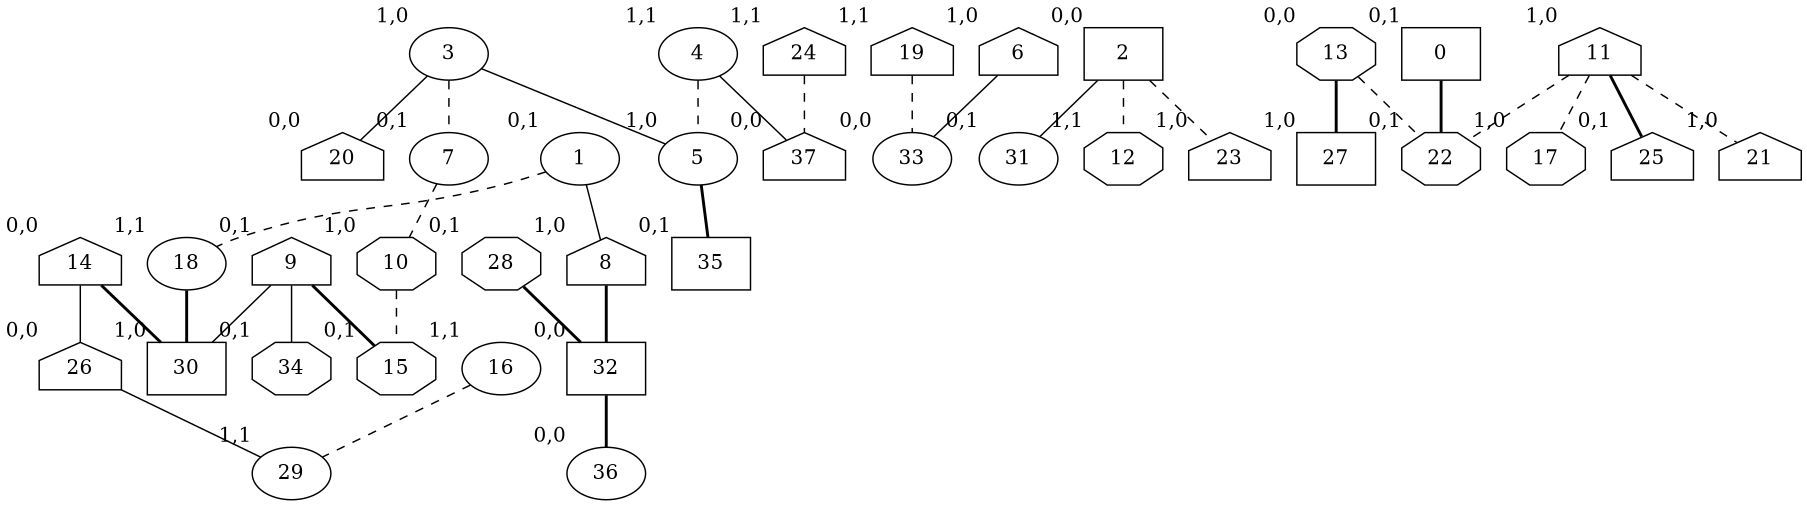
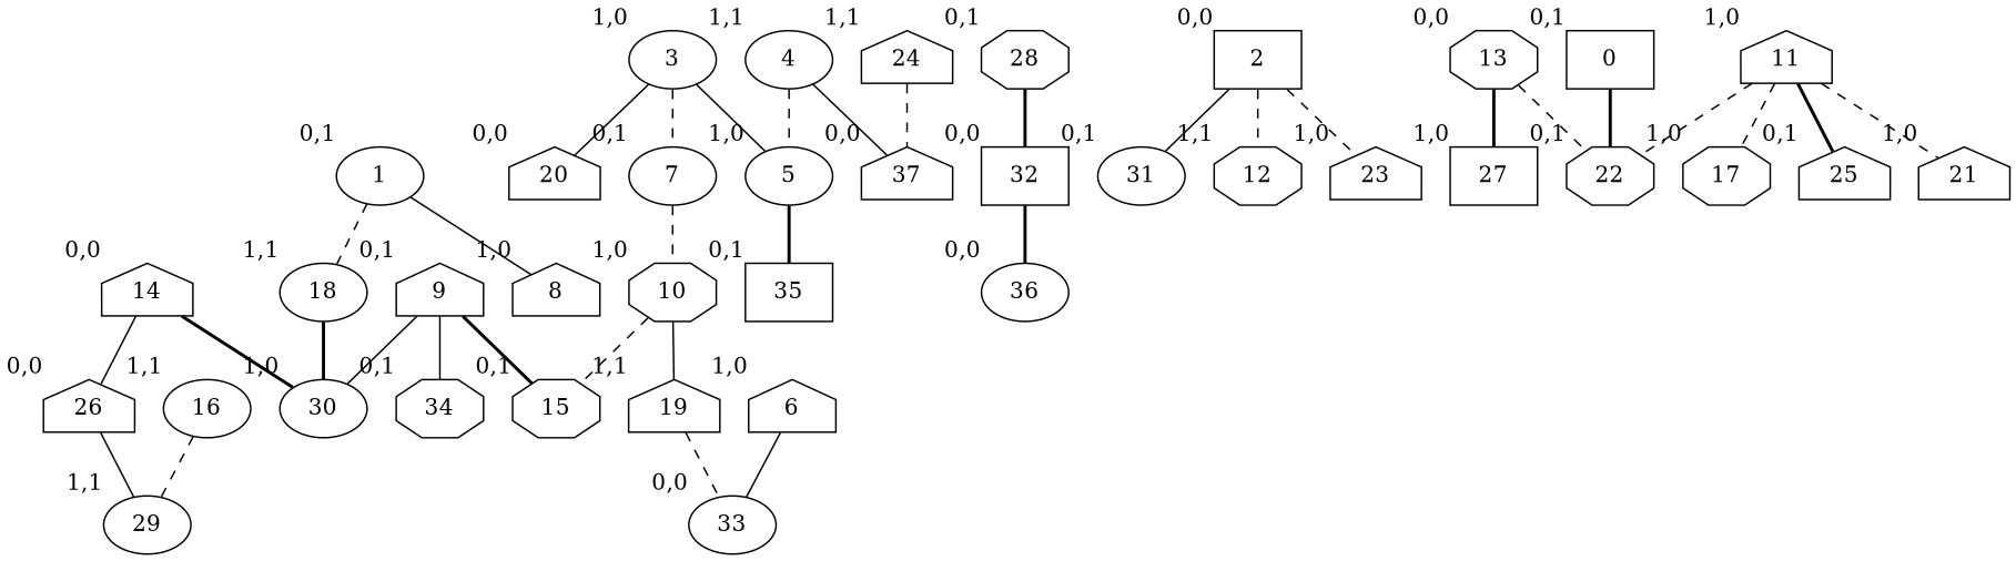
  graph {
    node [shape=house xlabel="0,1"]
    edge [style=dashed]
    34 [shape=octagon]
    14 [xlabel="0,0"]
-   30 [shape=box xlabel="1,0"]
+   30 [shape=ellipse xlabel="1,0"]
    26 [xlabel="0,0"]
    29 [shape=ellipse xlabel="1,1"]
    16 [shape=ellipse xlabel="1,1"]
    36 [shape=ellipse xlabel="0,0"]
    9
    15 [shape=octagon]
    19 [xlabel="1,1"]
    33 [shape=ellipse xlabel="0,0"]
    28 [shape=octagon]
    32 [shape=box xlabel="0,0"]
    6 [xlabel="1,0"]
    10 [shape=octagon xlabel="1,0"]
    8 [xlabel="1,0"]
    18 [shape=ellipse xlabel="1,1"]
    7 [shape=ellipse]
    1 [shape=ellipse]
    31 [shape=ellipse]
    27 [shape=box xlabel="1,0"]
    17 [shape=octagon xlabel="1,0"]
    5 [shape=ellipse xlabel="1,0"]
    35 [shape=box]
    24 [xlabel="1,1"]
    37 [xlabel="0,0"]
    12 [shape=octagon xlabel="1,1"]
    0 [shape=box]
    22 [shape=octagon]
    20 [xlabel="0,0"]
    13 [shape=octagon xlabel="0,0"]
    3 [shape=ellipse xlabel="1,0"]
    11 [xlabel="1,0"]
    25
    21 [xlabel="1,0"]
    2 [shape=box xlabel="0,0"]
    23 [xlabel="1,0"]
    4 [shape=ellipse xlabel="1,1"]
    14 -- 30 [style=bold]
    14 -- 26 [style=solid]
    26 -- 29 [style=solid]
    16 -- 29
    9 -- 34 [style=solid]
    9 -- 30 [style=solid]
    9 -- 15 [style=bold]
    19 -- 33
    28 -- 32 [style=bold]
    32 -- 36 [style=bold]
    6 -- 33 [style=solid]
    10 -- 15
-   8 -- 32 [style=bold]
+   10 -- 19 [style=solid]
    18 -- 30 [style=bold]
    7 -- 10
    1 -- 8 [style=solid]
    1 -- 18
    5 -- 35 [style=bold]
    24 -- 37
    0 -- 22 [style=bold]
    13 -- 27 [style=bold]
    13 -- 22
    3 -- 7
    3 -- 5 [style=solid]
    3 -- 20 [style=solid]
    11 -- 17
    11 -- 22
    11 -- 25 [style=bold]
    11 -- 21
    2 -- 31 [style=solid]
    2 -- 12
    2 -- 23
    4 -- 5
    4 -- 37 [style=solid]
  }
